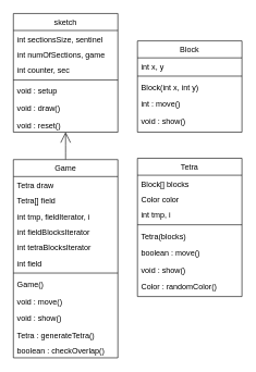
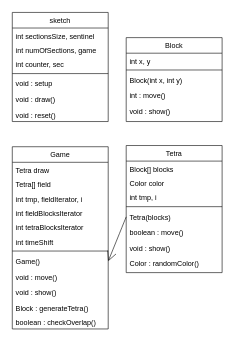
  <mxCell id="0" />
  <mxCell id="1" parent="0" />
  <mxCell id="2" value="Block" style="swimlane;fontStyle=0;align=center;verticalAlign=top;childLayout=stackLayout;horizontal=1;startSize=26;horizontalStack=0;resizeParent=1;resizeLast=0;collapsible=1;marginBottom=0;rounded=0;shadow=0;strokeWidth=1;" vertex="1" parent="1"><mxGeometry x="210" y="62" width="160" height="140" as="geometry"><mxRectangle x="550" y="140" width="160" height="26" as="alternateBounds" /></mxGeometry></mxCell>
  <mxCell id="3" value="int x, y" style="text;align=left;verticalAlign=top;spacingLeft=4;spacingRight=4;overflow=hidden;rotatable=0;points=[[0,0.5],[1,0.5]];portConstraint=eastwest;rounded=0;shadow=0;html=0;" vertex="1" parent="2"><mxGeometry y="26" width="160" height="24" as="geometry" /></mxCell>
  <mxCell id="4" value="" style="line;html=1;strokeWidth=1;align=left;verticalAlign=middle;spacingTop=-1;spacingLeft=3;spacingRight=3;rotatable=0;labelPosition=right;points=[];portConstraint=eastwest;" vertex="1" parent="2"><mxGeometry y="50" width="160" height="8" as="geometry" /></mxCell>
  <mxCell id="5" value="Block(int x, int y)" style="text;align=left;verticalAlign=top;spacingLeft=4;spacingRight=4;overflow=hidden;rotatable=0;points=[[0,0.5],[1,0.5]];portConstraint=eastwest;" vertex="1" parent="2"><mxGeometry y="58" width="160" height="26" as="geometry" /></mxCell>
  <mxCell id="6" value="int : move()" style="text;align=left;verticalAlign=top;spacingLeft=4;spacingRight=4;overflow=hidden;rotatable=0;points=[[0,0.5],[1,0.5]];portConstraint=eastwest;" vertex="1" parent="2"><mxGeometry y="84" width="160" height="26" as="geometry" /></mxCell>
  <mxCell id="7" value="void : show()" style="text;align=left;verticalAlign=top;spacingLeft=4;spacingRight=4;overflow=hidden;rotatable=0;points=[[0,0.5],[1,0.5]];portConstraint=eastwest;" vertex="1" parent="2"><mxGeometry y="110" width="160" height="26" as="geometry" /></mxCell>
  <mxCell id="8" value="Tetra" style="swimlane;fontStyle=0;align=center;verticalAlign=top;childLayout=stackLayout;horizontal=1;startSize=26;horizontalStack=0;resizeParent=1;resizeLast=0;collapsible=1;marginBottom=0;rounded=0;shadow=0;strokeWidth=1;hachureGap=4;" vertex="1" parent="1"><mxGeometry x="210" y="242" width="160" height="212" as="geometry"><mxRectangle x="550" y="140" width="160" height="26" as="alternateBounds" /></mxGeometry></mxCell>
  <mxCell id="9" value="Block[] blocks" style="text;align=left;verticalAlign=top;spacingLeft=4;spacingRight=4;overflow=hidden;rotatable=0;points=[[0,0.5],[1,0.5]];portConstraint=eastwest;rounded=0;shadow=0;html=0;" vertex="1" parent="8"><mxGeometry y="26" width="160" height="24" as="geometry" /></mxCell>
  <mxCell id="10" value="Color color" style="text;align=left;verticalAlign=top;spacingLeft=4;spacingRight=4;overflow=hidden;rotatable=0;points=[[0,0.5],[1,0.5]];portConstraint=eastwest;rounded=0;shadow=0;html=0;" vertex="1" parent="8"><mxGeometry y="50" width="160" height="24" as="geometry" /></mxCell>
  <mxCell id="11" value="int tmp, i" style="text;align=left;verticalAlign=top;spacingLeft=4;spacingRight=4;overflow=hidden;rotatable=0;points=[[0,0.5],[1,0.5]];portConstraint=eastwest;rounded=0;shadow=0;html=0;" vertex="1" parent="8"><mxGeometry y="74" width="160" height="24" as="geometry" /></mxCell>
  <mxCell id="12" value="" style="line;html=1;strokeWidth=1;align=left;verticalAlign=middle;spacingTop=-1;spacingLeft=3;spacingRight=3;rotatable=0;labelPosition=right;points=[];portConstraint=eastwest;" vertex="1" parent="8"><mxGeometry y="98" width="160" height="8" as="geometry" /></mxCell>
  <mxCell id="13" value="Tetra(blocks)" style="text;align=left;verticalAlign=top;spacingLeft=4;spacingRight=4;overflow=hidden;rotatable=0;points=[[0,0.5],[1,0.5]];portConstraint=eastwest;" vertex="1" parent="8"><mxGeometry y="106" width="160" height="26" as="geometry" /></mxCell>
  <mxCell id="14" value="boolean : move()" style="text;align=left;verticalAlign=top;spacingLeft=4;spacingRight=4;overflow=hidden;rotatable=0;points=[[0,0.5],[1,0.5]];portConstraint=eastwest;" vertex="1" parent="8"><mxGeometry y="132" width="160" height="26" as="geometry" /></mxCell>
  <mxCell id="15" value="void : show()" style="text;align=left;verticalAlign=top;spacingLeft=4;spacingRight=4;overflow=hidden;rotatable=0;points=[[0,0.5],[1,0.5]];portConstraint=eastwest;" vertex="1" parent="8"><mxGeometry y="158" width="160" height="26" as="geometry" /></mxCell>
  <mxCell id="16" value="Color : randomColor()" style="text;align=left;verticalAlign=top;spacingLeft=4;spacingRight=4;overflow=hidden;rotatable=0;points=[[0,0.5],[1,0.5]];portConstraint=eastwest;rounded=0;shadow=0;html=0;" vertex="1" parent="8"><mxGeometry y="184" width="160" height="24" as="geometry" /></mxCell>
- <mxCell id="17" style="edgeStyle=none;curved=1;rounded=0;orthogonalLoop=1;jettySize=auto;html=1;exitX=0.5;exitY=0;exitDx=0;exitDy=0;entryX=0.5;entryY=1;entryDx=0;entryDy=0;endArrow=open;startSize=14;endSize=14;sourcePerimeterSpacing=8;targetPerimeterSpacing=8;" edge="1" parent="1" source="18" target="31"><mxGeometry relative="1" as="geometry" /></mxCell>
  <mxCell id="18" value="Game" style="swimlane;fontStyle=0;align=center;verticalAlign=top;childLayout=stackLayout;horizontal=1;startSize=26;horizontalStack=0;resizeParent=1;resizeLast=0;collapsible=1;marginBottom=0;rounded=0;shadow=0;strokeWidth=1;hachureGap=4;" vertex="1" parent="1"><mxGeometry x="20" y="244" width="160" height="304" as="geometry"><mxRectangle x="550" y="140" width="160" height="26" as="alternateBounds" /></mxGeometry></mxCell>
  <mxCell id="19" value="Tetra draw" style="text;align=left;verticalAlign=top;spacingLeft=4;spacingRight=4;overflow=hidden;rotatable=0;points=[[0,0.5],[1,0.5]];portConstraint=eastwest;rounded=0;shadow=0;html=0;" vertex="1" parent="18"><mxGeometry y="26" width="160" height="24" as="geometry" /></mxCell>
  <mxCell id="20" value="Tetra[] field" style="text;align=left;verticalAlign=top;spacingLeft=4;spacingRight=4;overflow=hidden;rotatable=0;points=[[0,0.5],[1,0.5]];portConstraint=eastwest;rounded=0;shadow=0;html=0;" vertex="1" parent="18"><mxGeometry y="50" width="160" height="24" as="geometry" /></mxCell>
  <mxCell id="21" value="int tmp, fieldIterator, i" style="text;align=left;verticalAlign=top;spacingLeft=4;spacingRight=4;overflow=hidden;rotatable=0;points=[[0,0.5],[1,0.5]];portConstraint=eastwest;rounded=0;shadow=0;html=0;" vertex="1" parent="18"><mxGeometry y="74" width="160" height="24" as="geometry" /></mxCell>
  <mxCell id="22" value="int fieldBlocksIterator" style="text;align=left;verticalAlign=top;spacingLeft=4;spacingRight=4;overflow=hidden;rotatable=0;points=[[0,0.5],[1,0.5]];portConstraint=eastwest;rounded=0;shadow=0;html=0;" vertex="1" parent="18"><mxGeometry y="98" width="160" height="24" as="geometry" /></mxCell>
  <mxCell id="23" value="int tetraBlocksIterator" style="text;align=left;verticalAlign=top;spacingLeft=4;spacingRight=4;overflow=hidden;rotatable=0;points=[[0,0.5],[1,0.5]];portConstraint=eastwest;rounded=0;shadow=0;html=0;" vertex="1" parent="18"><mxGeometry y="122" width="160" height="24" as="geometry" /></mxCell>
- <mxCell id="24" value="int field" style="text;align=left;verticalAlign=top;spacingLeft=4;spacingRight=4;overflow=hidden;rotatable=0;points=[[0,0.5],[1,0.5]];portConstraint=eastwest;rounded=0;shadow=0;html=0;" vertex="1" parent="18"><mxGeometry y="146" width="160" height="24" as="geometry" /></mxCell>
+ <mxCell id="24" value="int timeShift" style="text;align=left;verticalAlign=top;spacingLeft=4;spacingRight=4;overflow=hidden;rotatable=0;points=[[0,0.5],[1,0.5]];portConstraint=eastwest;rounded=0;shadow=0;html=0;" vertex="1" parent="18"><mxGeometry y="146" width="160" height="24" as="geometry" /></mxCell>
  <mxCell id="25" value="" style="line;html=1;strokeWidth=1;align=left;verticalAlign=middle;spacingTop=-1;spacingLeft=3;spacingRight=3;rotatable=0;labelPosition=right;points=[];portConstraint=eastwest;" vertex="1" parent="18"><mxGeometry y="170" width="160" height="8" as="geometry" /></mxCell>
  <mxCell id="26" value="Game()" style="text;align=left;verticalAlign=top;spacingLeft=4;spacingRight=4;overflow=hidden;rotatable=0;points=[[0,0.5],[1,0.5]];portConstraint=eastwest;" vertex="1" parent="18"><mxGeometry y="178" width="160" height="26" as="geometry" /></mxCell>
  <mxCell id="27" value="void : move()" style="text;align=left;verticalAlign=top;spacingLeft=4;spacingRight=4;overflow=hidden;rotatable=0;points=[[0,0.5],[1,0.5]];portConstraint=eastwest;" vertex="1" parent="18"><mxGeometry y="204" width="160" height="26" as="geometry" /></mxCell>
  <mxCell id="28" value="void : show()" style="text;align=left;verticalAlign=top;spacingLeft=4;spacingRight=4;overflow=hidden;rotatable=0;points=[[0,0.5],[1,0.5]];portConstraint=eastwest;" vertex="1" parent="18"><mxGeometry y="230" width="160" height="26" as="geometry" /></mxCell>
- <mxCell id="29" value="Tetra : generateTetra()" style="text;align=left;verticalAlign=top;spacingLeft=4;spacingRight=4;overflow=hidden;rotatable=0;points=[[0,0.5],[1,0.5]];portConstraint=eastwest;rounded=0;shadow=0;html=0;" vertex="1" parent="18"><mxGeometry y="256" width="160" height="24" as="geometry" /></mxCell>
+ <mxCell id="29" value="Block : generateTetra()" style="text;align=left;verticalAlign=top;spacingLeft=4;spacingRight=4;overflow=hidden;rotatable=0;points=[[0,0.5],[1,0.5]];portConstraint=eastwest;rounded=0;shadow=0;html=0;" vertex="1" parent="18"><mxGeometry y="256" width="160" height="24" as="geometry" /></mxCell>
  <mxCell id="30" value="boolean : checkOverlap()" style="text;align=left;verticalAlign=top;spacingLeft=4;spacingRight=4;overflow=hidden;rotatable=0;points=[[0,0.5],[1,0.5]];portConstraint=eastwest;rounded=0;shadow=0;html=0;" vertex="1" parent="18"><mxGeometry y="280" width="160" height="24" as="geometry" /></mxCell>
  <mxCell id="31" value="sketch" style="swimlane;fontStyle=0;align=center;verticalAlign=top;childLayout=stackLayout;horizontal=1;startSize=26;horizontalStack=0;resizeParent=1;resizeLast=0;collapsible=1;marginBottom=0;rounded=0;shadow=0;strokeWidth=1;hachureGap=4;" vertex="1" parent="1"><mxGeometry x="20" y="20" width="160" height="182" as="geometry"><mxRectangle x="550" y="140" width="160" height="26" as="alternateBounds" /></mxGeometry></mxCell>
  <mxCell id="32" value="int sectionsSize, sentinel" style="text;align=left;verticalAlign=top;spacingLeft=4;spacingRight=4;overflow=hidden;rotatable=0;points=[[0,0.5],[1,0.5]];portConstraint=eastwest;rounded=0;shadow=0;html=0;" vertex="1" parent="31"><mxGeometry y="26" width="160" height="24" as="geometry" /></mxCell>
  <mxCell id="33" value="int numOfSections, game" style="text;align=left;verticalAlign=top;spacingLeft=4;spacingRight=4;overflow=hidden;rotatable=0;points=[[0,0.5],[1,0.5]];portConstraint=eastwest;rounded=0;shadow=0;html=0;" vertex="1" parent="31"><mxGeometry y="50" width="160" height="24" as="geometry" /></mxCell>
  <mxCell id="34" value="int counter, sec" style="text;align=left;verticalAlign=top;spacingLeft=4;spacingRight=4;overflow=hidden;rotatable=0;points=[[0,0.5],[1,0.5]];portConstraint=eastwest;rounded=0;shadow=0;html=0;" vertex="1" parent="31"><mxGeometry y="74" width="160" height="24" as="geometry" /></mxCell>
  <mxCell id="35" value="" style="line;html=1;strokeWidth=1;align=left;verticalAlign=middle;spacingTop=-1;spacingLeft=3;spacingRight=3;rotatable=0;labelPosition=right;points=[];portConstraint=eastwest;" vertex="1" parent="31"><mxGeometry y="98" width="160" height="8" as="geometry" /></mxCell>
  <mxCell id="36" value="void : setup" style="text;align=left;verticalAlign=top;spacingLeft=4;spacingRight=4;overflow=hidden;rotatable=0;points=[[0,0.5],[1,0.5]];portConstraint=eastwest;" vertex="1" parent="31"><mxGeometry y="106" width="160" height="26" as="geometry" /></mxCell>
  <mxCell id="37" value="void : draw()" style="text;align=left;verticalAlign=top;spacingLeft=4;spacingRight=4;overflow=hidden;rotatable=0;points=[[0,0.5],[1,0.5]];portConstraint=eastwest;" vertex="1" parent="31"><mxGeometry y="132" width="160" height="26" as="geometry" /></mxCell>
  <mxCell id="38" value="void : reset()" style="text;align=left;verticalAlign=top;spacingLeft=4;spacingRight=4;overflow=hidden;rotatable=0;points=[[0,0.5],[1,0.5]];portConstraint=eastwest;rounded=0;shadow=0;html=0;" vertex="1" parent="31"><mxGeometry y="158" width="160" height="24" as="geometry" /></mxCell>
+ <mxCell id="39" style="edgeStyle=none;curved=1;rounded=0;orthogonalLoop=1;jettySize=auto;html=1;exitX=0;exitY=0.5;exitDx=0;exitDy=0;entryX=1;entryY=0.5;entryDx=0;entryDy=0;endArrow=open;startSize=14;endSize=14;sourcePerimeterSpacing=8;targetPerimeterSpacing=8;" edge="1" parent="1" source="13" target="26"><mxGeometry relative="1" as="geometry" /></mxCell>
